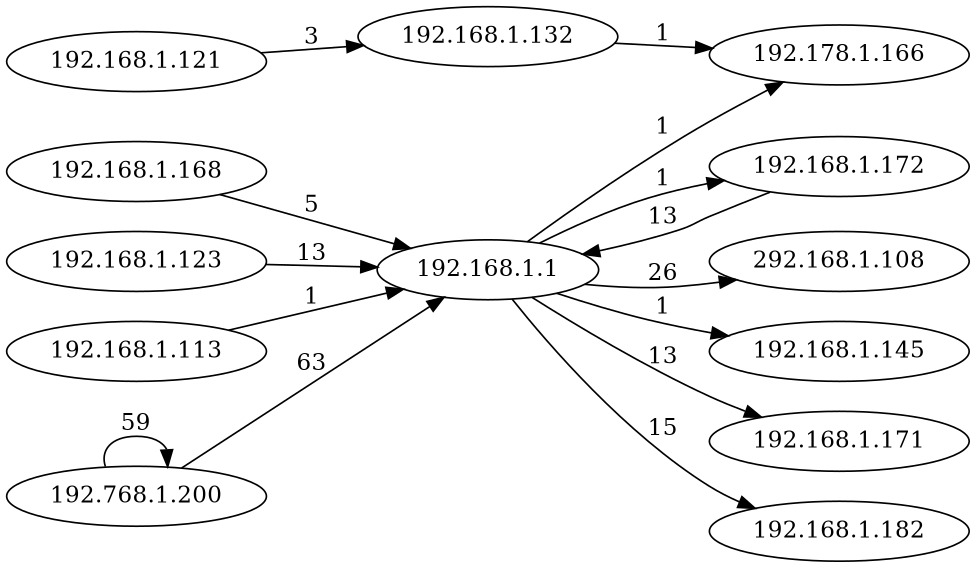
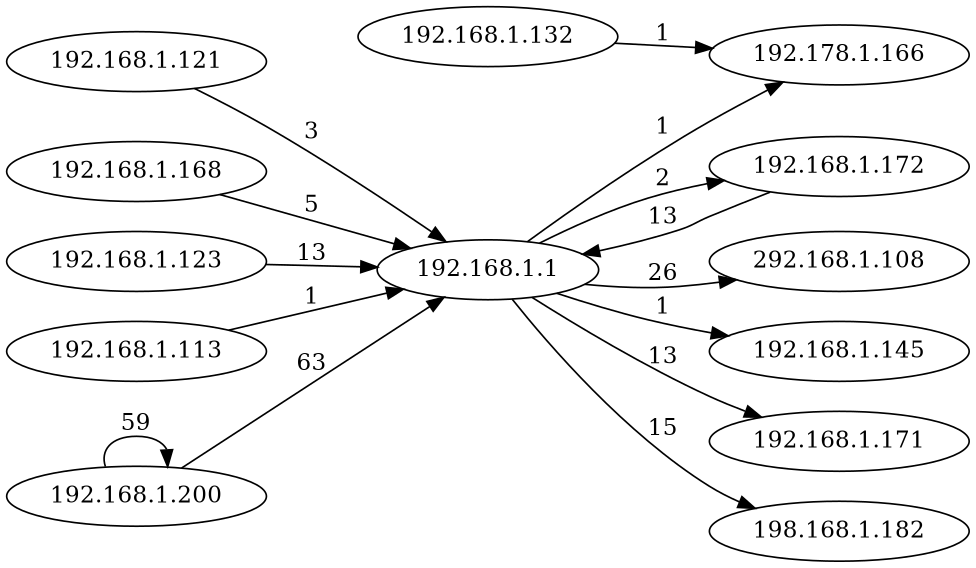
  digraph {
    rankdir=LR
    "192.168.1.168"
    "192.168.1.1"
    "192.168.1.172"
    n4 [label="192.178.1.166"]
    n5 [label="292.168.1.108"]
    "192.168.1.145"
    "192.168.1.171"
-   "192.168.1.182"
+   "192.168.1.182" [label="198.168.1.182"]
    "192.168.1.132"
    "192.168.1.113"
    "192.168.1.121"
-   "192.168.1.200" [label="192.768.1.200"]
+   "192.168.1.200"
    n13 [label="192.168.1.123"]
    "192.168.1.168" -> "192.168.1.1" [label=5]
-   "192.168.1.1" -> "192.168.1.172" [label=1]
+   "192.168.1.1" -> "192.168.1.172" [label=2]
    "192.168.1.1" -> n4 [label=1]
    "192.168.1.1" -> n5 [label=26]
    "192.168.1.1" -> "192.168.1.145" [label=1]
    "192.168.1.1" -> "192.168.1.171" [label=13]
    "192.168.1.1" -> "192.168.1.182" [label=15]
    "192.168.1.172" -> "192.168.1.1" [label=13]
    "192.168.1.132" -> n4 [label=1]
    "192.168.1.113" -> "192.168.1.1" [label=1]
-   "192.168.1.121" -> "192.168.1.132" [label=3]
+   "192.168.1.121" -> "192.168.1.1" [label=3]
    "192.168.1.200" -> "192.168.1.1" [label=63]
    "192.168.1.200" -> "192.168.1.200" [label=59]
    n13 -> "192.168.1.1" [label=13]
  }
